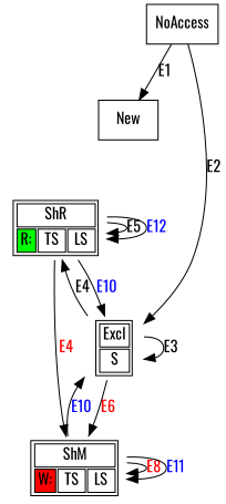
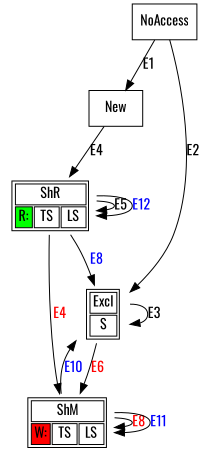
  digraph {
    fontname=Oswald
    node [fontname=Oswald shape=plaintext]
    edge [fontcolor=black fontname=Oswald]
    n1 [label=NoAccess shape=rectangle]
    n2 [label=New shape=rectangle]
    n3 [label=<<TABLE BGCOLOR="white"> <tr>          <td colspan="1">Excl</td>        </tr> <tr>          <td>S</td>       </tr> </TABLE>>]
    n4 [label=<<TABLE BGCOLOR="white"> <tr>          <td colspan="3">ShM</td>        </tr> <tr>          <td bgcolor="red">W:</td>         <td> TS </td>         <td> LS </td>       </tr> </TABLE>>]
    n5 [label=<<TABLE BGCOLOR="white"> <tr>          <td colspan="3">ShR</td>        </tr> <tr>          <td bgcolor="green">R:</td>         <td> TS </td>         <td> LS </td>       </tr> </TABLE>>]
    n1 -> n2 [label=E1]
    n1 -> n3 [label=E2]
    n3 -> n3 [label=E3]
    n3 -> n4 [fontcolor=red label=E6]
-   n3 -> n5 [label=E4]
+   n2 -> n5 [label=E4]
    n4 -> n3 [fontcolor=blue label=E10]
    n4 -> n4 [fontcolor=red label=E8]
    n4 -> n4 [fontcolor=blue label=E11]
-   n5 -> n3 [fontcolor=blue label=E10]
+   n5 -> n3 [fontcolor=blue label=E8]
    n5 -> n4 [fontcolor=red label=E4]
    n5 -> n5 [label=E5]
    n5 -> n5 [fontcolor=blue label=E12]
  }
